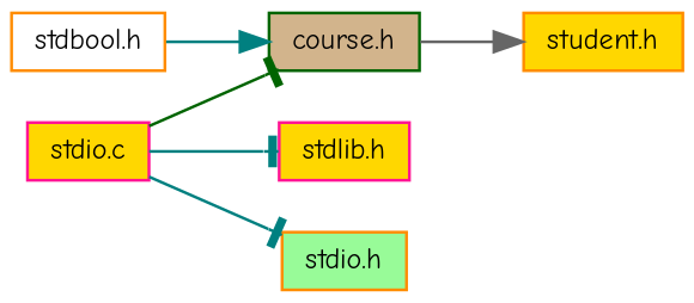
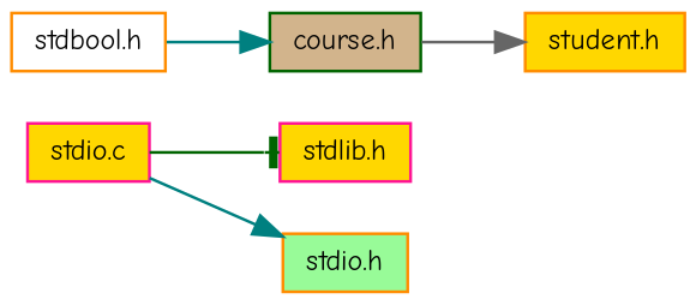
  digraph {
    fontname="Comic Neue"
    rankdir=LR
    node [color=darkorange fillcolor=gold fontname="Comic Neue" fontsize=10 shape=record style=filled]
    edge [arrowhead=tee color=darkgreen fontname="Comic Neue" fontsize=10 labelfontname=Helvetica labelfontsize=10 style=solid]
    n1 [color=deeppink fontcolor=black height=0.2 label="stdio.c" width=0.4]
    n2 [color=darkgreen fillcolor=tan height=0.2 label="course.h" width=0.4]
    n3 [color=deeppink height=0.2 label="stdlib.h" width=0.4]
    n4 [fillcolor=palegreen height=0.2 label="stdio.h" width=0.4]
    n5 [height=0.2 label="student.h" width=0.4]
    n6 [fillcolor=white height=0.2 label="stdbool.h" width=0.4]
-   n1 -> n2
-   n1 -> n3 [color=teal]
-   n1 -> n4 [color=teal]
+   n1 -> n3
+   n1 -> n4 [arrowhead=normal color=teal]
    n2 -> n5 [arrowhead=normal color=gray40]
    n6 -> n2 [arrowhead=normal color=teal]
  }
